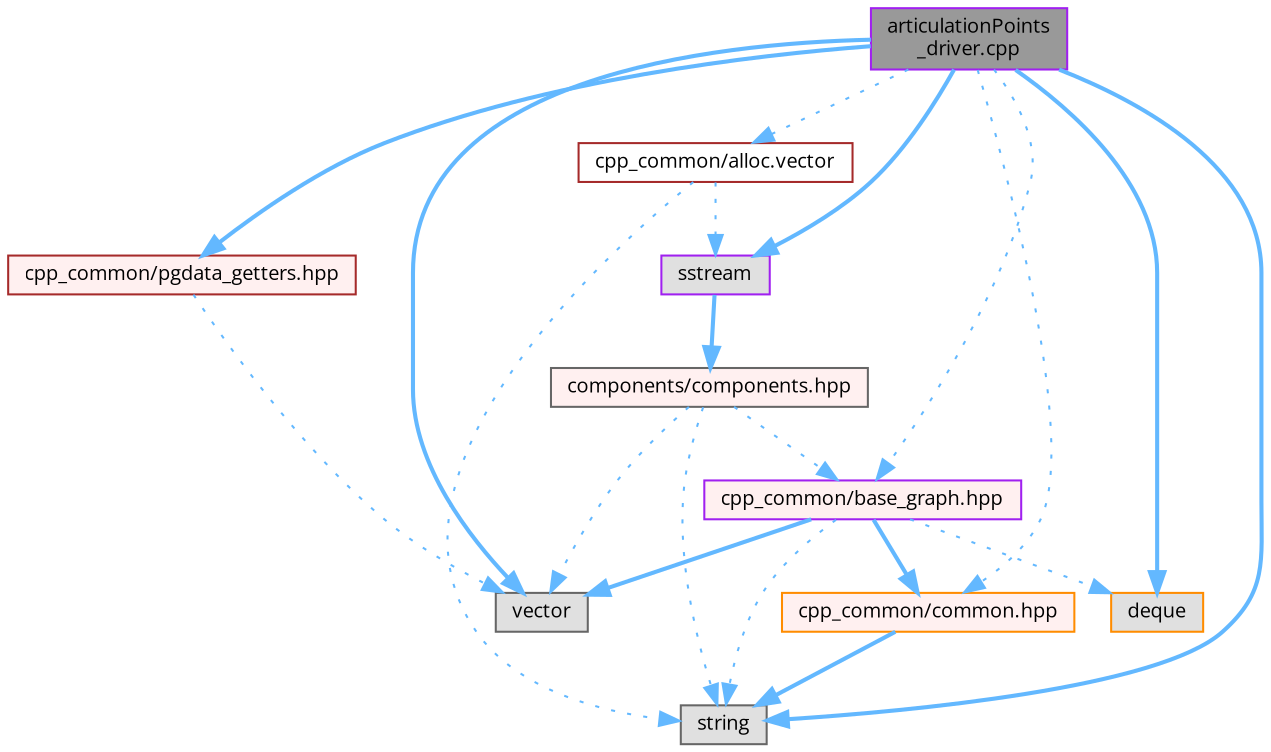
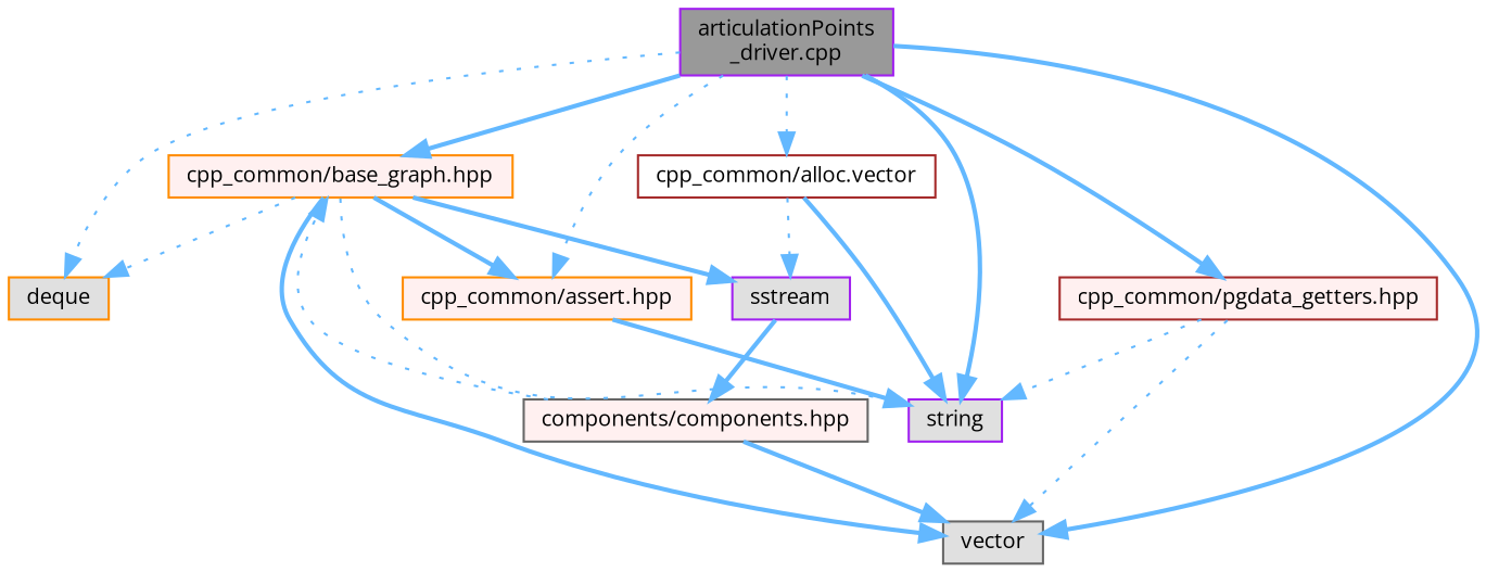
  digraph {
    fontname="Open Sans"
    node [color=purple fillcolor="#E0E0E0" fontname="Open Sans" fontsize=10 shape=box style=filled]
    edge [color=steelblue1 fontname="Open Sans" fontsize=10 labelfontname=Helvetica labelfontsize=10 style=bold]
    n1 [fillcolor=grey60 fontcolor=black height=0.2 label="articulationPoints\l_driver.cpp" width=0.4]
    n2 [height=0.2 label=sstream width=0.4]
    n3 [color=darkorange height=0.2 label=deque width=0.4]
    n4 [color=gray40 height=0.2 label=vector width=0.4]
-   n5 [color=gray40 height=0.2 label=string width=0.4]
-   n6 [fillcolor="#FFF0F0" height=0.2 label="cpp_common/base_graph.hpp" width=0.4]
-   n7 [color=darkorange fillcolor="#FFF0F0" height=0.2 label="cpp_common/common.hpp" width=0.4]
+   n5 [height=0.2 label=string width=0.4]
+   n6 [color=darkorange fillcolor="#FFF0F0" height=0.2 label="cpp_common/base_graph.hpp" width=0.4]
+   n7 [color=darkorange fillcolor="#FFF0F0" height=0.2 label="cpp_common/assert.hpp" width=0.4]
    n8 [color=brown fillcolor="#FFF0F0" height=0.2 label="cpp_common/pgdata_getters.hpp" width=0.4]
    n9 [color=brown fillcolor=white height=0.2 label="cpp_common/alloc.vector" width=0.4]
    n10 [color=gray40 fillcolor="#FFF0F0" height=0.2 label="components/components.hpp" width=0.4]
-   n1 -> n2
-   n1 -> n3
+   n6 -> n2
+   n1 -> n3 [style=dotted]
    n1 -> n4
    n1 -> n5
-   n1 -> n6 [style=dotted]
+   n1 -> n6
    n1 -> n7 [style=dotted]
    n1 -> n8
    n1 -> n9 [style=dotted]
    n2 -> n10
    n6 -> n3 [style=dotted]
    n6 -> n4
    n6 -> n5 [style=dotted]
    n6 -> n7
    n7 -> n5
    n8 -> n4 [style=dotted]
-   n10 -> n5 [style=dotted]
+   n8 -> n5 [style=dotted]
    n9 -> n2 [style=dotted]
-   n9 -> n5 [style=dotted]
-   n10 -> n4 [style=dotted]
+   n9 -> n5
+   n10 -> n4
    n10 -> n6 [style=dotted]
  }
